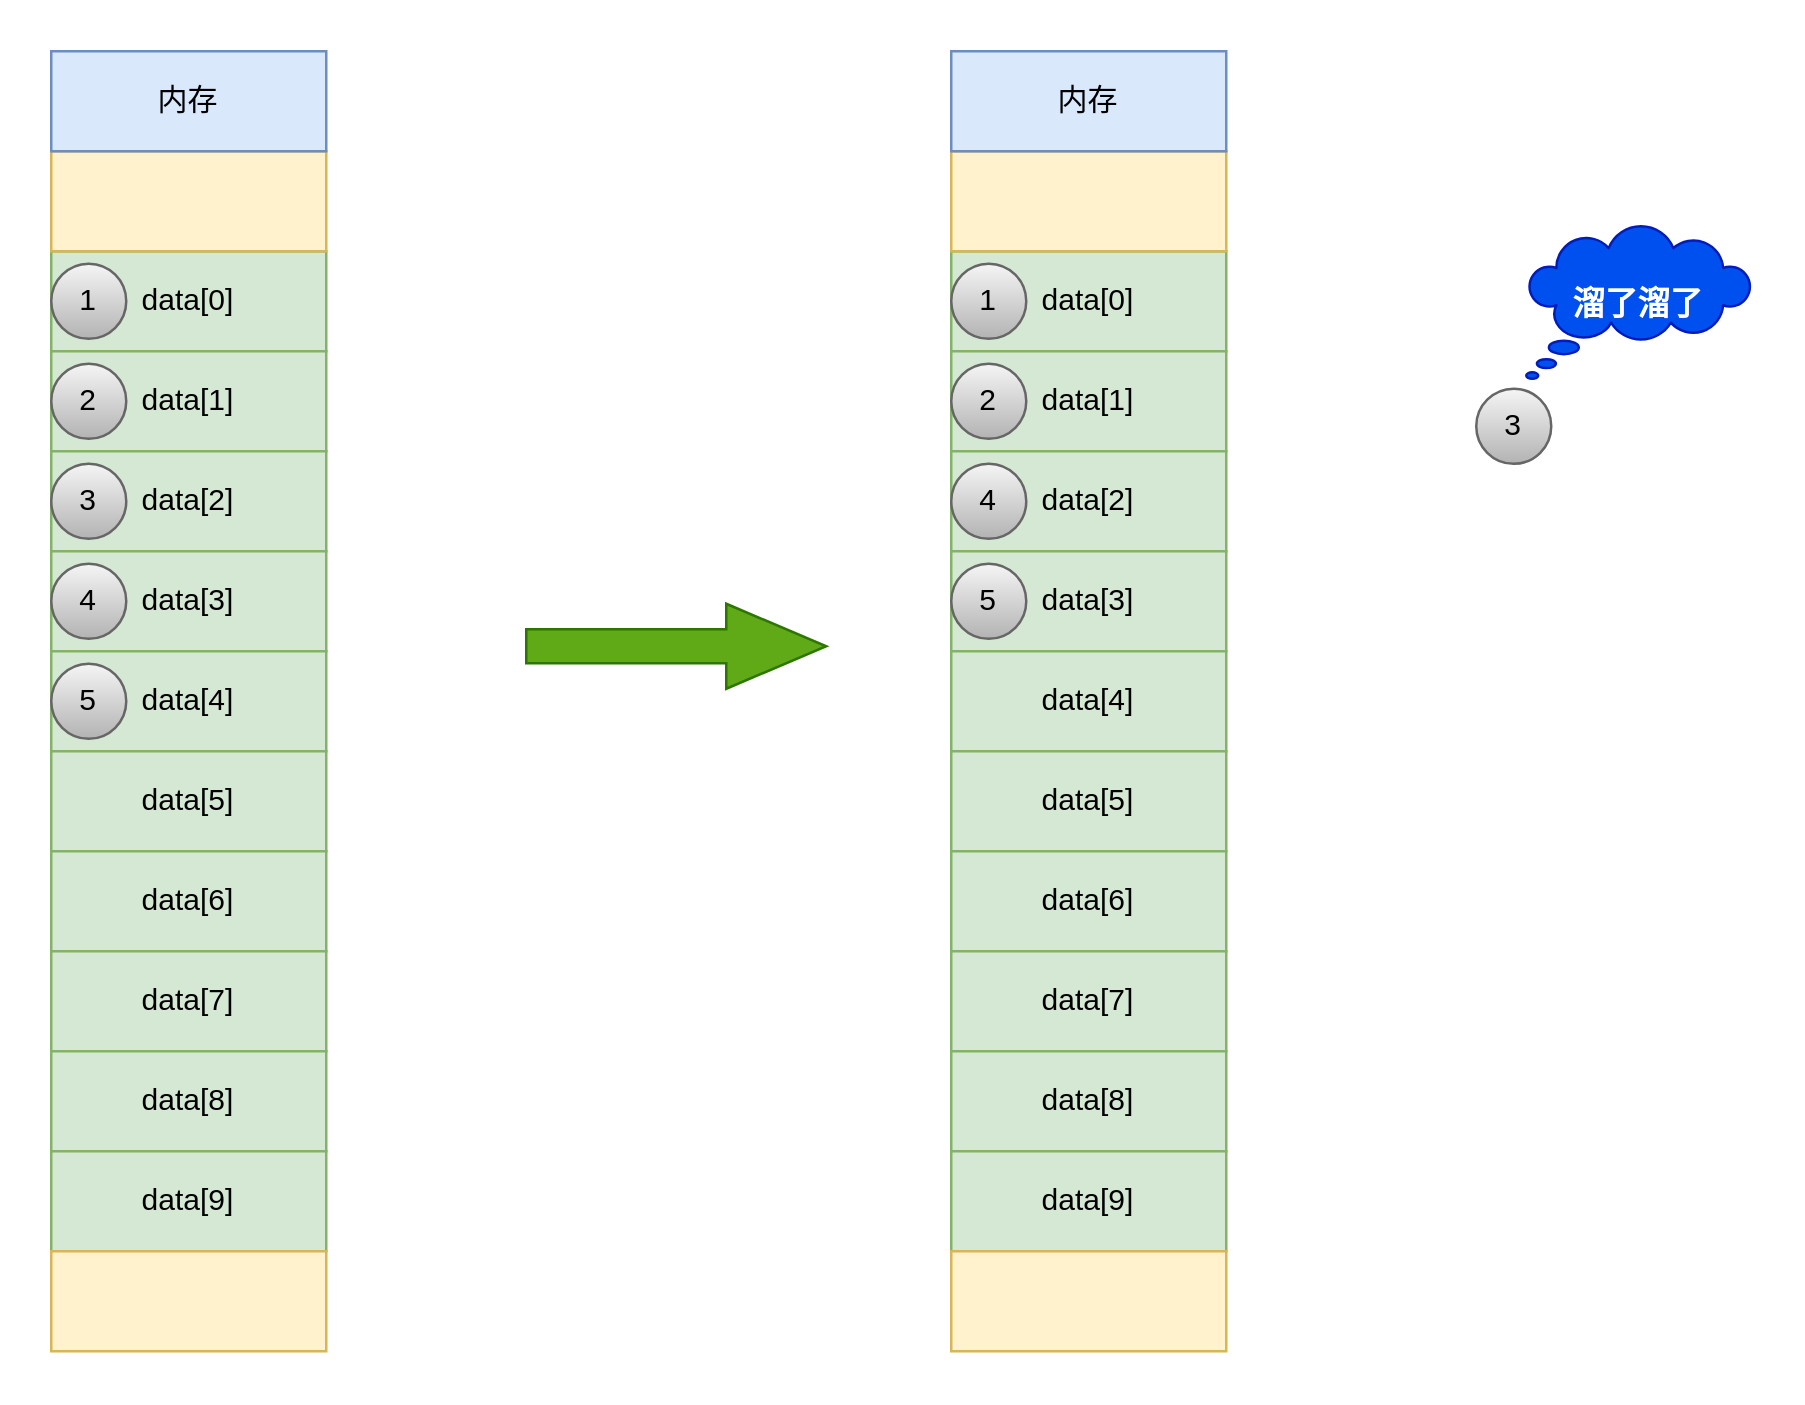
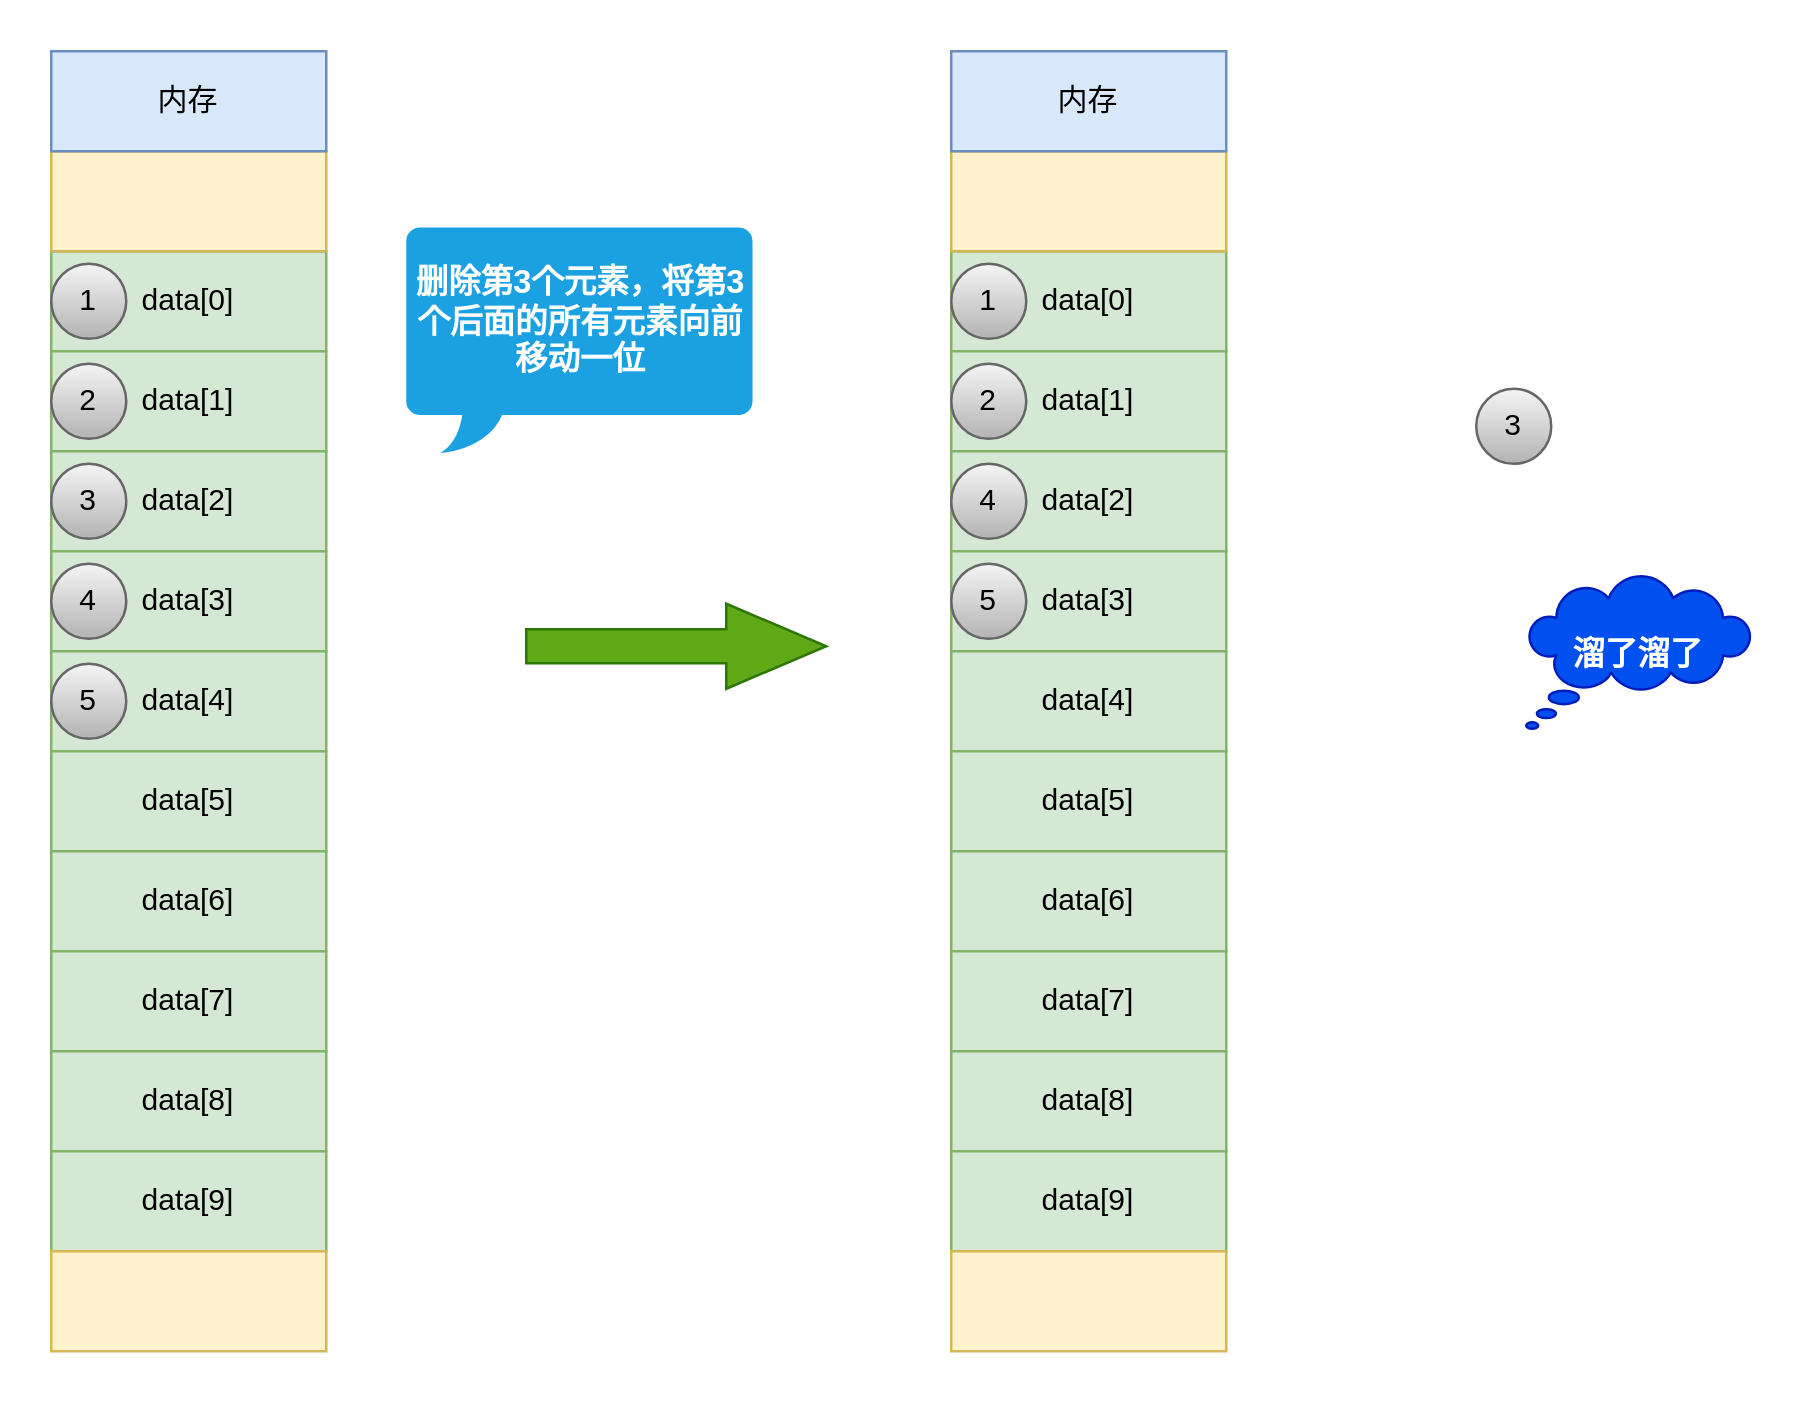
  <mxCell id="0" />
  <mxCell id="1" parent="0" />
  <mxCell id="2" value="data[0]" style="rounded=0;whiteSpace=wrap;html=1;fillColor=#d5e8d4;strokeColor=#82b366;" vertex="1" parent="1"><mxGeometry x="20" y="100" width="110" height="40" as="geometry" /></mxCell>
  <mxCell id="3" value="data[1]" style="rounded=0;whiteSpace=wrap;html=1;fillColor=#d5e8d4;strokeColor=#82b366;" vertex="1" parent="1"><mxGeometry x="20" y="140" width="110" height="40" as="geometry" /></mxCell>
  <mxCell id="4" value="data[2]" style="rounded=0;whiteSpace=wrap;html=1;fillColor=#d5e8d4;strokeColor=#82b366;" vertex="1" parent="1"><mxGeometry x="20" y="180" width="110" height="40" as="geometry" /></mxCell>
  <mxCell id="5" value="data[3]" style="rounded=0;whiteSpace=wrap;html=1;fillColor=#d5e8d4;strokeColor=#82b366;" vertex="1" parent="1"><mxGeometry x="20" y="220" width="110" height="40" as="geometry" /></mxCell>
  <mxCell id="6" value="data[4]" style="rounded=0;whiteSpace=wrap;html=1;fillColor=#d5e8d4;strokeColor=#82b366;" vertex="1" parent="1"><mxGeometry x="20" y="260" width="110" height="40" as="geometry" /></mxCell>
  <mxCell id="7" value="data[5]" style="rounded=0;whiteSpace=wrap;html=1;fillColor=#d5e8d4;strokeColor=#82b366;" vertex="1" parent="1"><mxGeometry x="20" y="300" width="110" height="40" as="geometry" /></mxCell>
  <mxCell id="8" value="data[6]" style="rounded=0;whiteSpace=wrap;html=1;fillColor=#d5e8d4;strokeColor=#82b366;" vertex="1" parent="1"><mxGeometry x="20" y="340" width="110" height="40" as="geometry" /></mxCell>
  <mxCell id="9" value="data[7]" style="rounded=0;whiteSpace=wrap;html=1;fillColor=#d5e8d4;strokeColor=#82b366;" vertex="1" parent="1"><mxGeometry x="20" y="380" width="110" height="40" as="geometry" /></mxCell>
  <mxCell id="10" value="data[8]" style="rounded=0;whiteSpace=wrap;html=1;fillColor=#d5e8d4;strokeColor=#82b366;" vertex="1" parent="1"><mxGeometry x="20" y="420" width="110" height="40" as="geometry" /></mxCell>
  <mxCell id="11" value="data[9]" style="rounded=0;whiteSpace=wrap;html=1;fillColor=#d5e8d4;strokeColor=#82b366;" vertex="1" parent="1"><mxGeometry x="20" y="460" width="110" height="40" as="geometry" /></mxCell>
  <mxCell id="12" value="" style="rounded=0;whiteSpace=wrap;html=1;fillColor=#fff2cc;strokeColor=#d6b656;" vertex="1" parent="1"><mxGeometry x="20" y="60" width="110" height="40" as="geometry" /></mxCell>
  <mxCell id="13" value="" style="rounded=0;whiteSpace=wrap;html=1;fillColor=#fff2cc;strokeColor=#d6b656;" vertex="1" parent="1"><mxGeometry x="20" y="500" width="110" height="40" as="geometry" /></mxCell>
  <mxCell id="14" value="1" style="ellipse;whiteSpace=wrap;html=1;aspect=fixed;fillColor=#f5f5f5;strokeColor=#666666;gradientColor=#b3b3b3;" vertex="1" parent="1"><mxGeometry x="20" y="105" width="30" height="30" as="geometry" /></mxCell>
  <mxCell id="15" value="5" style="ellipse;whiteSpace=wrap;html=1;aspect=fixed;fillColor=#f5f5f5;strokeColor=#666666;gradientColor=#b3b3b3;" vertex="1" parent="1"><mxGeometry x="20" y="265" width="30" height="30" as="geometry" /></mxCell>
  <mxCell id="16" value="4" style="ellipse;whiteSpace=wrap;html=1;aspect=fixed;fillColor=#f5f5f5;strokeColor=#666666;gradientColor=#b3b3b3;" vertex="1" parent="1"><mxGeometry x="20" y="225" width="30" height="30" as="geometry" /></mxCell>
  <mxCell id="17" value="3" style="ellipse;whiteSpace=wrap;html=1;aspect=fixed;fillColor=#f5f5f5;strokeColor=#666666;gradientColor=#b3b3b3;" vertex="1" parent="1"><mxGeometry x="20" y="185" width="30" height="30" as="geometry" /></mxCell>
  <mxCell id="18" value="2" style="ellipse;whiteSpace=wrap;html=1;aspect=fixed;fillColor=#f5f5f5;strokeColor=#666666;gradientColor=#b3b3b3;" vertex="1" parent="1"><mxGeometry x="20" y="145" width="30" height="30" as="geometry" /></mxCell>
  <mxCell id="19" value="内存" style="rounded=0;whiteSpace=wrap;html=1;fillColor=#dae8fc;strokeColor=#6c8ebf;" vertex="1" parent="1"><mxGeometry x="20" y="20" width="110" height="40" as="geometry" /></mxCell>
+ <mxCell id="20" value="&lt;span&gt;&lt;font style=&quot;font-size: 13px&quot; color=&quot;#ffffff&quot;&gt;&lt;b&gt;删除第3个元素，将第3个后面的所有元素向前移动一位&lt;/b&gt;&lt;/font&gt;&lt;/span&gt;" style="whiteSpace=wrap;html=1;shape=mxgraph.basic.roundRectCallout;dx=30;dy=15;size=5;boundedLbl=1;fillColor=#1ba1e2;fontColor=#ffffff;strokeColor=#1BA1E2;" vertex="1" parent="1"><mxGeometry x="162.5" y="91" width="137.5" height="89" as="geometry" /></mxCell>
  <mxCell id="21" value="data[0]" style="rounded=0;whiteSpace=wrap;html=1;fillColor=#d5e8d4;strokeColor=#82b366;" vertex="1" parent="1"><mxGeometry x="380" y="100" width="110" height="40" as="geometry" /></mxCell>
  <mxCell id="22" value="data[1]" style="rounded=0;whiteSpace=wrap;html=1;fillColor=#d5e8d4;strokeColor=#82b366;" vertex="1" parent="1"><mxGeometry x="380" y="140" width="110" height="40" as="geometry" /></mxCell>
  <mxCell id="23" value="data[2]" style="rounded=0;whiteSpace=wrap;html=1;fillColor=#d5e8d4;strokeColor=#82b366;" vertex="1" parent="1"><mxGeometry x="380" y="180" width="110" height="40" as="geometry" /></mxCell>
  <mxCell id="24" value="data[3]" style="rounded=0;whiteSpace=wrap;html=1;fillColor=#d5e8d4;strokeColor=#82b366;" vertex="1" parent="1"><mxGeometry x="380" y="220" width="110" height="40" as="geometry" /></mxCell>
  <mxCell id="25" value="data[4]" style="rounded=0;whiteSpace=wrap;html=1;fillColor=#d5e8d4;strokeColor=#82b366;" vertex="1" parent="1"><mxGeometry x="380" y="260" width="110" height="40" as="geometry" /></mxCell>
  <mxCell id="26" value="data[5]" style="rounded=0;whiteSpace=wrap;html=1;fillColor=#d5e8d4;strokeColor=#82b366;" vertex="1" parent="1"><mxGeometry x="380" y="300" width="110" height="40" as="geometry" /></mxCell>
  <mxCell id="27" value="data[6]" style="rounded=0;whiteSpace=wrap;html=1;fillColor=#d5e8d4;strokeColor=#82b366;" vertex="1" parent="1"><mxGeometry x="380" y="340" width="110" height="40" as="geometry" /></mxCell>
  <mxCell id="28" value="data[7]" style="rounded=0;whiteSpace=wrap;html=1;fillColor=#d5e8d4;strokeColor=#82b366;" vertex="1" parent="1"><mxGeometry x="380" y="380" width="110" height="40" as="geometry" /></mxCell>
  <mxCell id="29" value="data[8]" style="rounded=0;whiteSpace=wrap;html=1;fillColor=#d5e8d4;strokeColor=#82b366;" vertex="1" parent="1"><mxGeometry x="380" y="420" width="110" height="40" as="geometry" /></mxCell>
  <mxCell id="30" value="data[9]" style="rounded=0;whiteSpace=wrap;html=1;fillColor=#d5e8d4;strokeColor=#82b366;" vertex="1" parent="1"><mxGeometry x="380" y="460" width="110" height="40" as="geometry" /></mxCell>
  <mxCell id="31" value="" style="rounded=0;whiteSpace=wrap;html=1;fillColor=#fff2cc;strokeColor=#d6b656;" vertex="1" parent="1"><mxGeometry x="380" y="60" width="110" height="40" as="geometry" /></mxCell>
  <mxCell id="32" value="" style="rounded=0;whiteSpace=wrap;html=1;fillColor=#fff2cc;strokeColor=#d6b656;" vertex="1" parent="1"><mxGeometry x="380" y="500" width="110" height="40" as="geometry" /></mxCell>
  <mxCell id="33" value="1" style="ellipse;whiteSpace=wrap;html=1;aspect=fixed;fillColor=#f5f5f5;strokeColor=#666666;gradientColor=#b3b3b3;" vertex="1" parent="1"><mxGeometry x="380" y="105" width="30" height="30" as="geometry" /></mxCell>
  <mxCell id="34" value="5" style="ellipse;whiteSpace=wrap;html=1;aspect=fixed;fillColor=#f5f5f5;strokeColor=#666666;gradientColor=#b3b3b3;" vertex="1" parent="1"><mxGeometry x="380" y="225" width="30" height="30" as="geometry" /></mxCell>
  <mxCell id="35" value="4" style="ellipse;whiteSpace=wrap;html=1;aspect=fixed;fillColor=#f5f5f5;strokeColor=#666666;gradientColor=#b3b3b3;" vertex="1" parent="1"><mxGeometry x="380" y="185" width="30" height="30" as="geometry" /></mxCell>
  <mxCell id="36" value="3" style="ellipse;whiteSpace=wrap;html=1;aspect=fixed;fillColor=#f5f5f5;strokeColor=#666666;gradientColor=#b3b3b3;" vertex="1" parent="1"><mxGeometry x="590" y="155" width="30" height="30" as="geometry" /></mxCell>
  <mxCell id="37" value="2" style="ellipse;whiteSpace=wrap;html=1;aspect=fixed;fillColor=#f5f5f5;strokeColor=#666666;gradientColor=#b3b3b3;" vertex="1" parent="1"><mxGeometry x="380" y="145" width="30" height="30" as="geometry" /></mxCell>
  <mxCell id="38" value="内存" style="rounded=0;whiteSpace=wrap;html=1;fillColor=#dae8fc;strokeColor=#6c8ebf;" vertex="1" parent="1"><mxGeometry x="380" y="20" width="110" height="40" as="geometry" /></mxCell>
  <mxCell id="39" value="" style="html=1;shadow=0;dashed=0;align=center;verticalAlign=middle;shape=mxgraph.arrows2.arrow;dy=0.6;dx=40;notch=0;fillColor=#60a917;strokeColor=#2D7600;fontColor=#ffffff;" vertex="1" parent="1"><mxGeometry x="210" y="241" width="120" height="34" as="geometry" /></mxCell>
- <mxCell id="40" value="&lt;font style=&quot;font-size: 13px&quot; color=&quot;#ffffff&quot;&gt;&lt;b&gt;溜了溜了&lt;/b&gt;&lt;/font&gt;" style="whiteSpace=wrap;html=1;shape=mxgraph.basic.cloud_callout;fillColor=#0050ef;strokeColor=#001DBC;fontColor=#ffffff;" vertex="1" parent="1"><mxGeometry x="610" y="90" width="90" height="61" as="geometry" /></mxCell>
+ <mxCell id="40" value="&lt;font style=&quot;font-size: 13px&quot; color=&quot;#ffffff&quot;&gt;&lt;b&gt;溜了溜了&lt;/b&gt;&lt;/font&gt;" style="whiteSpace=wrap;html=1;shape=mxgraph.basic.cloud_callout;fillColor=#0050ef;strokeColor=#001DBC;fontColor=#ffffff;" vertex="1" parent="1"><mxGeometry x="610" y="230" width="90" height="61" as="geometry" /></mxCell>
